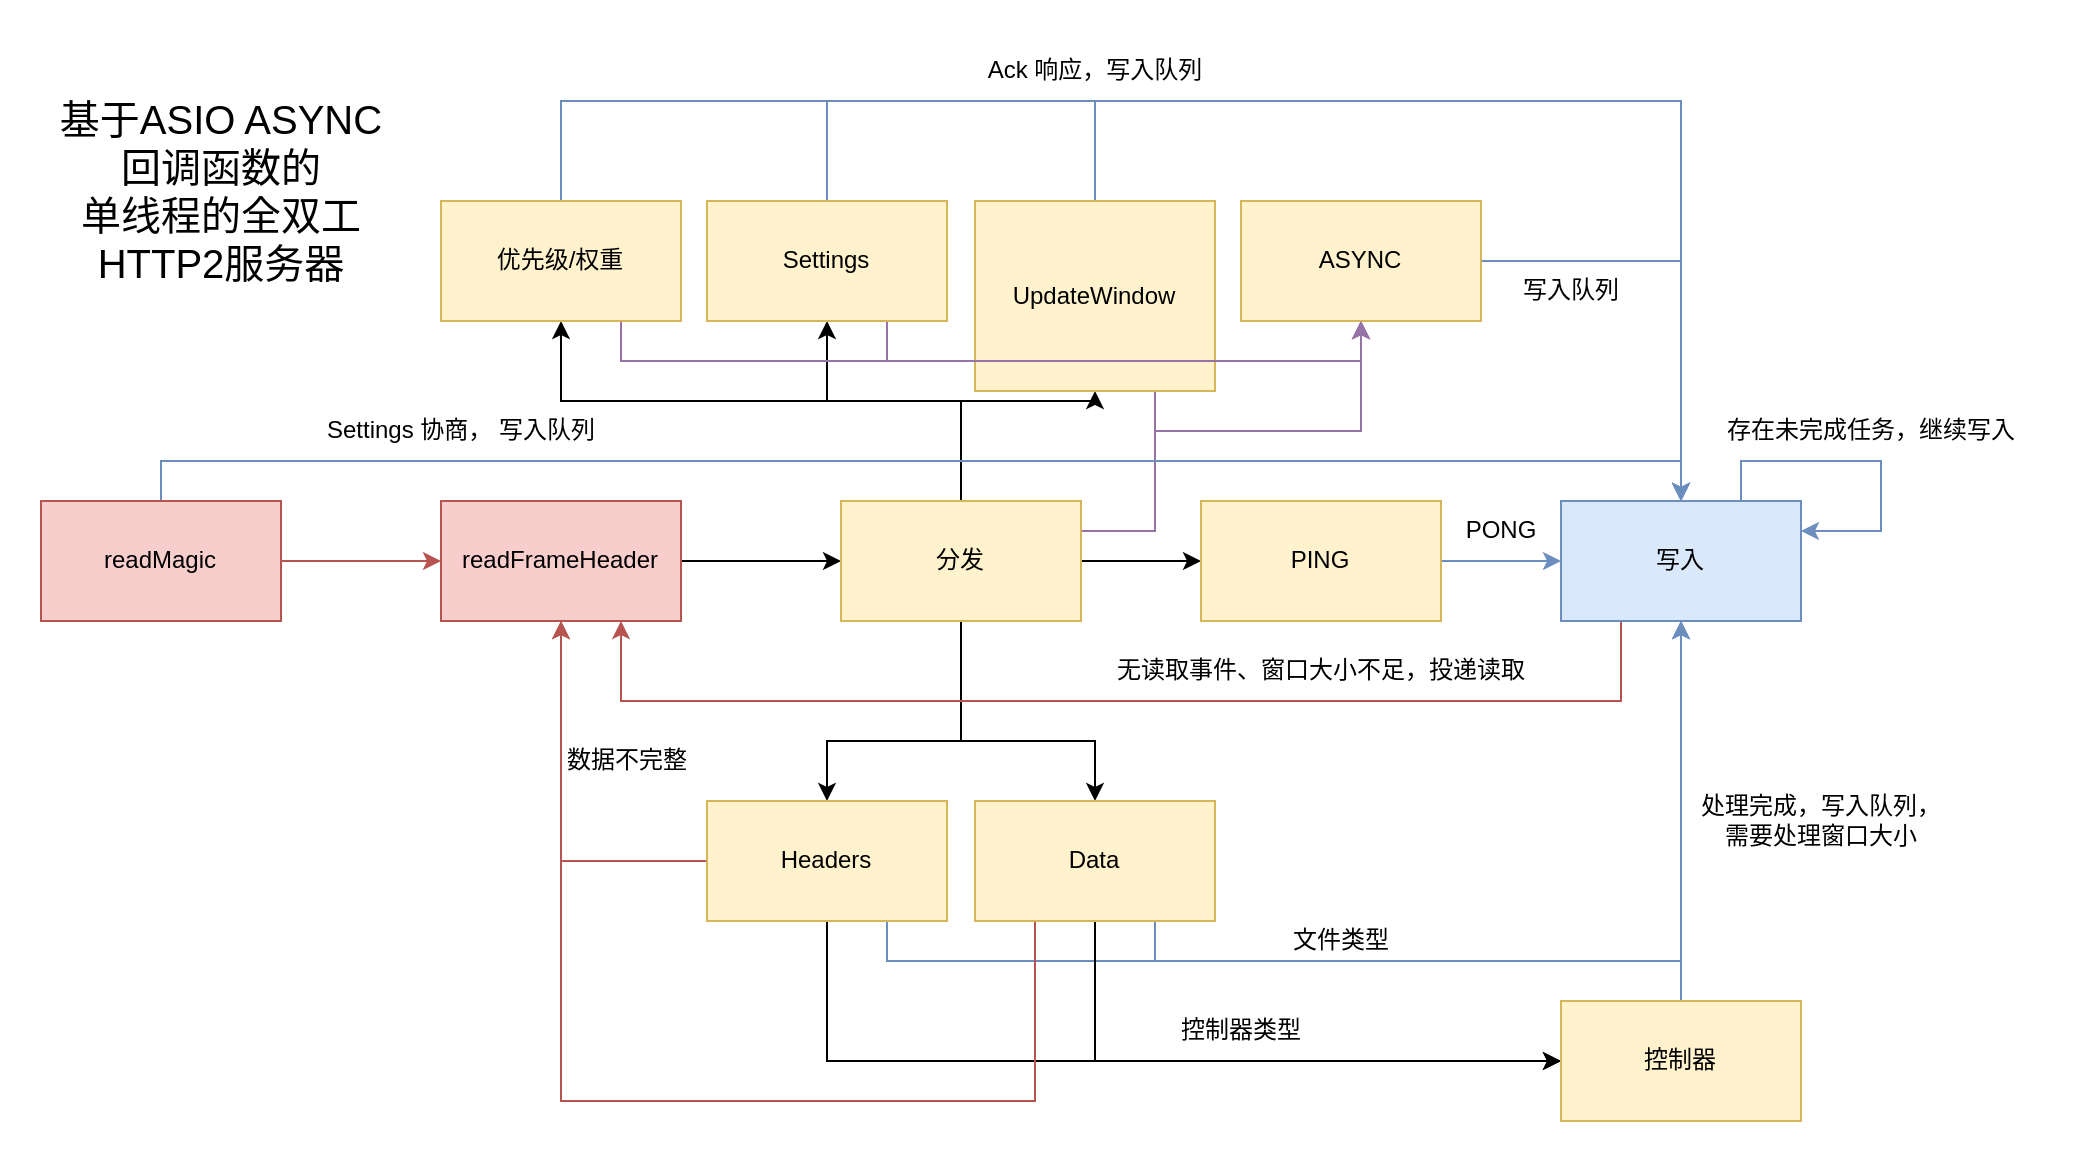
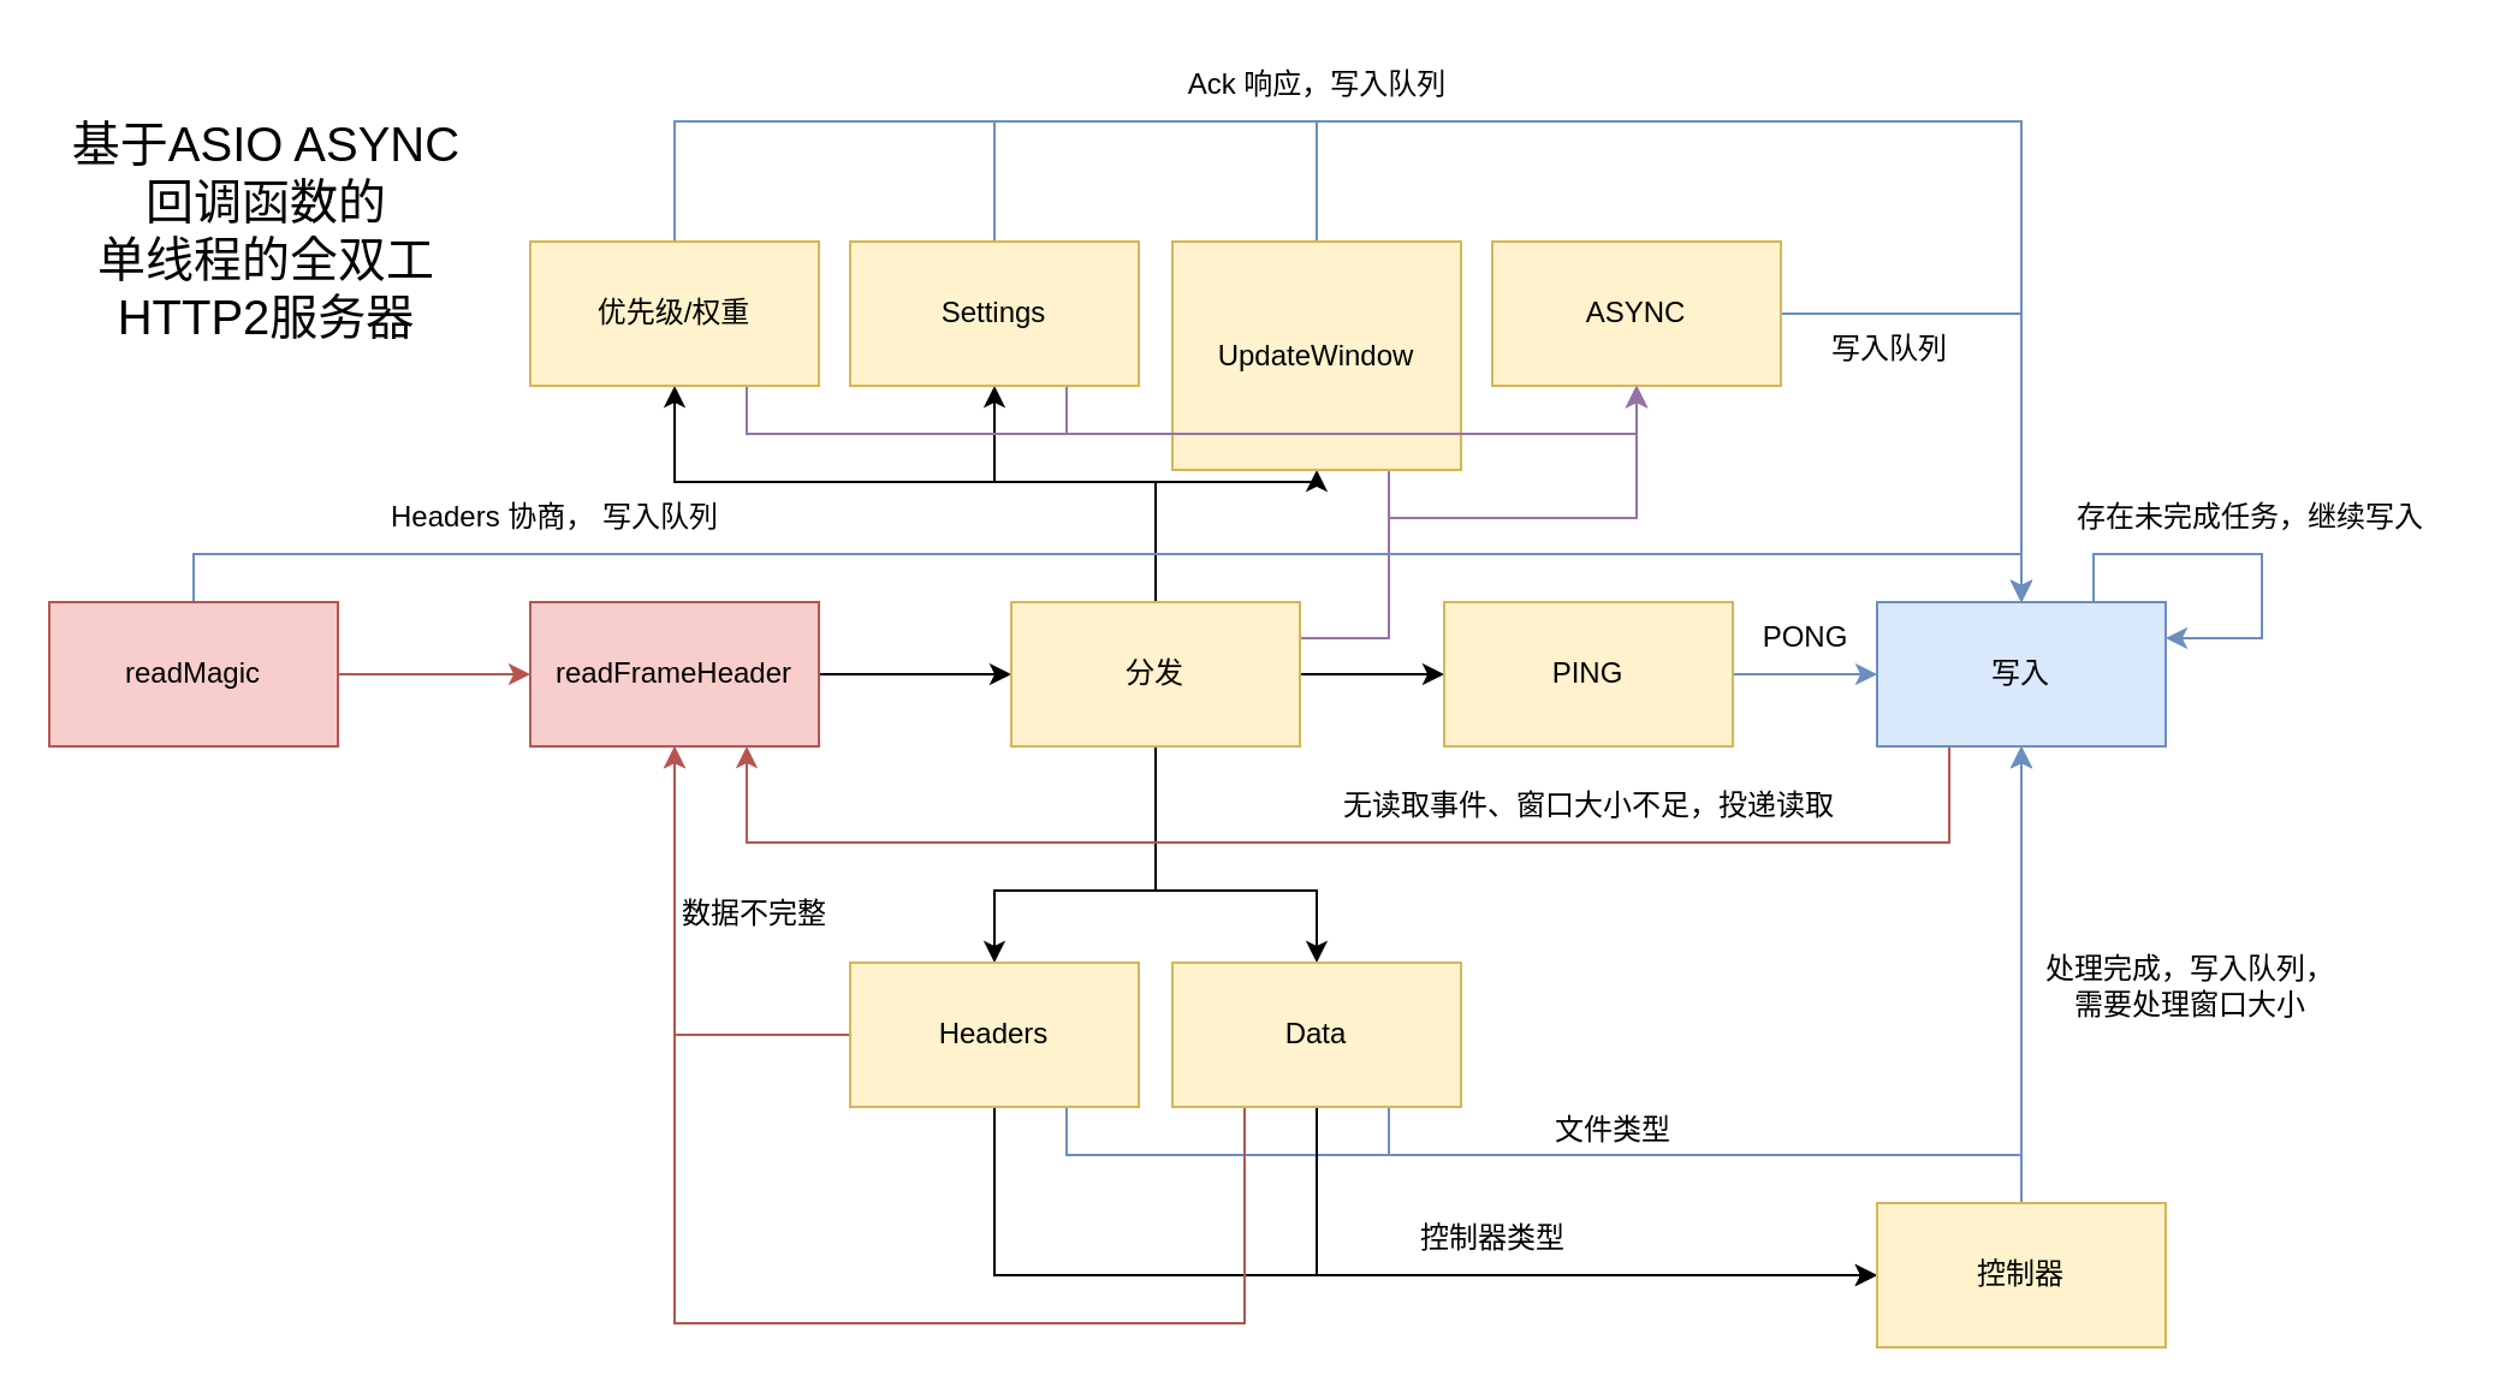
  <mxCell id="0" />
  <mxCell id="1" parent="0" />
  <mxCell id="2" style="edgeStyle=orthogonalEdgeStyle;rounded=0;orthogonalLoop=1;jettySize=auto;html=1;exitX=1;exitY=0.5;exitDx=0;exitDy=0;entryX=0;entryY=0.5;entryDx=0;entryDy=0;" parent="1" source="3" target="11" edge="1"><mxGeometry relative="1" as="geometry" /></mxCell>
  <mxCell id="3" value="readFrameHeader" style="rounded=0;whiteSpace=wrap;html=1;fillColor=#f8cecc;strokeColor=#b85450;" parent="1" vertex="1"><mxGeometry x="220" y="250" width="120" height="60" as="geometry" /></mxCell>
  <mxCell id="4" style="edgeStyle=orthogonalEdgeStyle;rounded=0;orthogonalLoop=1;jettySize=auto;html=1;exitX=0.5;exitY=0;exitDx=0;exitDy=0;entryX=0.5;entryY=1;entryDx=0;entryDy=0;" parent="1" source="11" target="14" edge="1"><mxGeometry relative="1" as="geometry"><Array as="points"><mxPoint x="480" y="200" /><mxPoint x="413" y="200" /></Array></mxGeometry></mxCell>
  <mxCell id="5" style="edgeStyle=orthogonalEdgeStyle;rounded=0;orthogonalLoop=1;jettySize=auto;html=1;exitX=0.5;exitY=0;exitDx=0;exitDy=0;entryX=0.5;entryY=1;entryDx=0;entryDy=0;" parent="1" source="11" target="17" edge="1"><mxGeometry relative="1" as="geometry"><Array as="points"><mxPoint x="480" y="200" /><mxPoint x="547" y="200" /></Array></mxGeometry></mxCell>
  <mxCell id="6" style="edgeStyle=orthogonalEdgeStyle;rounded=0;orthogonalLoop=1;jettySize=auto;html=1;exitX=0.5;exitY=1;exitDx=0;exitDy=0;entryX=0.5;entryY=0;entryDx=0;entryDy=0;" parent="1" source="11" target="24" edge="1"><mxGeometry relative="1" as="geometry"><Array as="points"><mxPoint x="480" y="370" /><mxPoint x="413" y="370" /></Array></mxGeometry></mxCell>
  <mxCell id="7" style="edgeStyle=orthogonalEdgeStyle;rounded=0;orthogonalLoop=1;jettySize=auto;html=1;exitX=0.5;exitY=1;exitDx=0;exitDy=0;entryX=0.5;entryY=0;entryDx=0;entryDy=0;" parent="1" source="11" target="28" edge="1"><mxGeometry relative="1" as="geometry"><Array as="points"><mxPoint x="480" y="370" /><mxPoint x="547" y="370" /></Array></mxGeometry></mxCell>
  <mxCell id="8" style="edgeStyle=orthogonalEdgeStyle;rounded=0;orthogonalLoop=1;jettySize=auto;html=1;exitX=1;exitY=0.25;exitDx=0;exitDy=0;entryX=0.5;entryY=1;entryDx=0;entryDy=0;fillColor=#e1d5e7;strokeColor=#9673a6;" parent="1" source="11" target="39" edge="1"><mxGeometry relative="1" as="geometry"><Array as="points"><mxPoint x="577" y="265" /><mxPoint x="577" y="180" /><mxPoint x="680" y="180" /></Array></mxGeometry></mxCell>
  <mxCell id="9" style="edgeStyle=orthogonalEdgeStyle;rounded=0;orthogonalLoop=1;jettySize=auto;html=1;exitX=0.5;exitY=0;exitDx=0;exitDy=0;entryX=0.5;entryY=1;entryDx=0;entryDy=0;" parent="1" source="11" target="43" edge="1"><mxGeometry relative="1" as="geometry"><Array as="points"><mxPoint x="480" y="200" /><mxPoint x="280" y="200" /></Array></mxGeometry></mxCell>
  <mxCell id="10" style="edgeStyle=orthogonalEdgeStyle;rounded=0;orthogonalLoop=1;jettySize=auto;html=1;exitX=1;exitY=0.5;exitDx=0;exitDy=0;entryX=0;entryY=0.5;entryDx=0;entryDy=0;" parent="1" source="11" target="47" edge="1"><mxGeometry relative="1" as="geometry" /></mxCell>
  <mxCell id="11" value="分发" style="rounded=0;whiteSpace=wrap;html=1;fillColor=#fff2cc;strokeColor=#d6b656;" parent="1" vertex="1"><mxGeometry x="420" y="250" width="120" height="60" as="geometry" /></mxCell>
  <mxCell id="12" style="edgeStyle=orthogonalEdgeStyle;rounded=0;orthogonalLoop=1;jettySize=auto;html=1;exitX=0.5;exitY=0;exitDx=0;exitDy=0;entryX=0.5;entryY=0;entryDx=0;entryDy=0;fillColor=#dae8fc;strokeColor=#6c8ebf;" parent="1" source="14" target="30" edge="1"><mxGeometry relative="1" as="geometry"><Array as="points"><mxPoint x="413" y="50" /><mxPoint x="840" y="50" /></Array></mxGeometry></mxCell>
  <mxCell id="13" style="edgeStyle=orthogonalEdgeStyle;rounded=0;orthogonalLoop=1;jettySize=auto;html=1;exitX=0.75;exitY=1;exitDx=0;exitDy=0;entryX=0.5;entryY=1;entryDx=0;entryDy=0;fillColor=#e1d5e7;strokeColor=#9673a6;" parent="1" source="14" target="39" edge="1"><mxGeometry relative="1" as="geometry" /></mxCell>
  <mxCell id="14" value="Settings" style="rounded=0;whiteSpace=wrap;html=1;fillColor=#fff2cc;strokeColor=#d6b656;" parent="1" vertex="1"><mxGeometry x="353" y="100" width="120" height="60" as="geometry" /></mxCell>
  <mxCell id="15" style="edgeStyle=orthogonalEdgeStyle;rounded=0;orthogonalLoop=1;jettySize=auto;html=1;exitX=0.5;exitY=0;exitDx=0;exitDy=0;entryX=0.5;entryY=0;entryDx=0;entryDy=0;fillColor=#dae8fc;strokeColor=#6c8ebf;" parent="1" source="17" target="30" edge="1"><mxGeometry relative="1" as="geometry"><Array as="points"><mxPoint x="547" y="50" /><mxPoint x="840" y="50" /></Array></mxGeometry></mxCell>
  <mxCell id="16" style="edgeStyle=orthogonalEdgeStyle;rounded=0;orthogonalLoop=1;jettySize=auto;html=1;exitX=0.75;exitY=1;exitDx=0;exitDy=0;entryX=0.5;entryY=1;entryDx=0;entryDy=0;fillColor=#e1d5e7;strokeColor=#9673a6;" parent="1" source="17" target="39" edge="1"><mxGeometry relative="1" as="geometry" /></mxCell>
  <mxCell id="17" value="UpdateWindow" style="rounded=0;whiteSpace=wrap;html=1;fillColor=#fff2cc;strokeColor=#d6b656;" parent="1" vertex="1"><mxGeometry x="487" y="100" width="120" height="95" as="geometry" /></mxCell>
  <mxCell id="18" style="edgeStyle=orthogonalEdgeStyle;rounded=0;orthogonalLoop=1;jettySize=auto;html=1;exitX=1;exitY=0.5;exitDx=0;exitDy=0;entryX=0;entryY=0.5;entryDx=0;entryDy=0;fillColor=#f8cecc;strokeColor=#b85450;" parent="1" source="20" target="3" edge="1"><mxGeometry relative="1" as="geometry" /></mxCell>
  <mxCell id="19" style="edgeStyle=orthogonalEdgeStyle;rounded=0;orthogonalLoop=1;jettySize=auto;html=1;exitX=0.5;exitY=0;exitDx=0;exitDy=0;entryX=0.5;entryY=0;entryDx=0;entryDy=0;fillColor=#dae8fc;strokeColor=#6c8ebf;" parent="1" source="20" target="30" edge="1"><mxGeometry relative="1" as="geometry"><mxPoint x="900" y="-212.286" as="targetPoint" /></mxGeometry></mxCell>
  <mxCell id="20" value="readMagic" style="rounded=0;whiteSpace=wrap;html=1;fillColor=#f8cecc;strokeColor=#b85450;" parent="1" vertex="1"><mxGeometry x="20" y="250" width="120" height="60" as="geometry" /></mxCell>
  <mxCell id="21" style="edgeStyle=orthogonalEdgeStyle;rounded=0;orthogonalLoop=1;jettySize=auto;html=1;exitX=0;exitY=0.5;exitDx=0;exitDy=0;entryX=0.5;entryY=1;entryDx=0;entryDy=0;fillColor=#f8cecc;strokeColor=#b85450;" parent="1" source="24" target="3" edge="1"><mxGeometry relative="1" as="geometry" /></mxCell>
  <mxCell id="22" style="edgeStyle=orthogonalEdgeStyle;rounded=0;orthogonalLoop=1;jettySize=auto;html=1;exitX=0.5;exitY=1;exitDx=0;exitDy=0;entryX=0;entryY=0.5;entryDx=0;entryDy=0;" parent="1" source="24" target="45" edge="1"><mxGeometry relative="1" as="geometry" /></mxCell>
  <mxCell id="23" style="edgeStyle=orthogonalEdgeStyle;rounded=0;orthogonalLoop=1;jettySize=auto;html=1;exitX=0.75;exitY=1;exitDx=0;exitDy=0;entryX=0.5;entryY=1;entryDx=0;entryDy=0;fillColor=#dae8fc;strokeColor=#6c8ebf;" parent="1" source="24" target="30" edge="1"><mxGeometry relative="1" as="geometry"><Array as="points"><mxPoint x="443" y="480" /><mxPoint x="840" y="480" /></Array></mxGeometry></mxCell>
  <mxCell id="24" value="Headers" style="rounded=0;whiteSpace=wrap;html=1;fillColor=#fff2cc;strokeColor=#d6b656;" parent="1" vertex="1"><mxGeometry x="353" y="400" width="120" height="60" as="geometry" /></mxCell>
  <mxCell id="25" style="edgeStyle=orthogonalEdgeStyle;rounded=0;orthogonalLoop=1;jettySize=auto;html=1;exitX=0.25;exitY=1;exitDx=0;exitDy=0;entryX=0.5;entryY=1;entryDx=0;entryDy=0;fillColor=#f8cecc;strokeColor=#b85450;" parent="1" source="28" target="3" edge="1"><mxGeometry relative="1" as="geometry"><Array as="points"><mxPoint x="517" y="550" /><mxPoint x="280" y="550" /></Array></mxGeometry></mxCell>
  <mxCell id="26" style="edgeStyle=orthogonalEdgeStyle;rounded=0;orthogonalLoop=1;jettySize=auto;html=1;exitX=0.5;exitY=1;exitDx=0;exitDy=0;entryX=0;entryY=0.5;entryDx=0;entryDy=0;" parent="1" source="28" target="45" edge="1"><mxGeometry relative="1" as="geometry" /></mxCell>
  <mxCell id="27" style="edgeStyle=orthogonalEdgeStyle;rounded=0;orthogonalLoop=1;jettySize=auto;html=1;exitX=0.75;exitY=1;exitDx=0;exitDy=0;entryX=0.5;entryY=1;entryDx=0;entryDy=0;fillColor=#dae8fc;strokeColor=#6c8ebf;" edge="1" parent="1" source="28" target="30"><mxGeometry relative="1" as="geometry" /></mxCell>
  <mxCell id="28" value="Data" style="rounded=0;whiteSpace=wrap;html=1;fillColor=#fff2cc;strokeColor=#d6b656;" parent="1" vertex="1"><mxGeometry x="487" y="400" width="120" height="60" as="geometry" /></mxCell>
  <mxCell id="29" style="edgeStyle=orthogonalEdgeStyle;rounded=0;orthogonalLoop=1;jettySize=auto;html=1;exitX=0.25;exitY=1;exitDx=0;exitDy=0;entryX=0.75;entryY=1;entryDx=0;entryDy=0;fillColor=#f8cecc;strokeColor=#b85450;" parent="1" source="30" target="3" edge="1"><mxGeometry relative="1" as="geometry"><Array as="points"><mxPoint x="810" y="350" /><mxPoint x="310" y="350" /></Array></mxGeometry></mxCell>
  <mxCell id="30" value="写入" style="rounded=0;whiteSpace=wrap;html=1;fillColor=#dae8fc;strokeColor=#6c8ebf;" parent="1" vertex="1"><mxGeometry x="780" y="250" width="120" height="60" as="geometry" /></mxCell>
  <mxCell id="31" value="数据不完整" style="text;html=1;align=center;verticalAlign=middle;resizable=0;points=[];autosize=1;strokeColor=none;fillColor=none;" parent="1" vertex="1"><mxGeometry x="273" y="365" width="80" height="30" as="geometry" /></mxCell>
  <mxCell id="32" value="处理完成，写入队列，&lt;div&gt;需要处理窗口大小&lt;/div&gt;" style="text;html=1;align=center;verticalAlign=middle;resizable=0;points=[];autosize=1;strokeColor=none;fillColor=none;" parent="1" vertex="1"><mxGeometry x="840" y="390" width="140" height="40" as="geometry" /></mxCell>
  <mxCell id="33" value="无读取事件、窗口大小不足，投递读取" style="text;html=1;align=center;verticalAlign=middle;resizable=0;points=[];autosize=1;strokeColor=none;fillColor=none;" parent="1" vertex="1"><mxGeometry x="545" y="320" width="230" height="30" as="geometry" /></mxCell>
  <mxCell id="34" value="Ack 响应，写入队列" style="text;html=1;align=center;verticalAlign=middle;resizable=0;points=[];autosize=1;strokeColor=none;fillColor=none;" parent="1" vertex="1"><mxGeometry x="482" y="20" width="130" height="30" as="geometry" /></mxCell>
  <mxCell id="35" style="edgeStyle=orthogonalEdgeStyle;rounded=0;orthogonalLoop=1;jettySize=auto;html=1;exitX=0.75;exitY=0;exitDx=0;exitDy=0;entryX=1;entryY=0.25;entryDx=0;entryDy=0;fillColor=#dae8fc;strokeColor=#6c8ebf;" parent="1" source="30" target="30" edge="1"><mxGeometry relative="1" as="geometry"><Array as="points"><mxPoint x="870" y="230" /><mxPoint x="940" y="230" /><mxPoint x="940" y="265" /></Array></mxGeometry></mxCell>
  <mxCell id="36" value="存在未完成任务，继续写入" style="text;html=1;align=center;verticalAlign=middle;resizable=0;points=[];autosize=1;strokeColor=none;fillColor=none;" parent="1" vertex="1"><mxGeometry x="850" y="200" width="170" height="30" as="geometry" /></mxCell>
- <mxCell id="37" value="Settings 协商， 写入队列" style="text;html=1;align=center;verticalAlign=middle;resizable=0;points=[];autosize=1;strokeColor=none;fillColor=none;" parent="1" vertex="1"><mxGeometry x="150" y="200" width="160" height="30" as="geometry" /></mxCell>
+ <mxCell id="37" value="Headers 协商， 写入队列" style="text;html=1;align=center;verticalAlign=middle;resizable=0;points=[];autosize=1;strokeColor=none;fillColor=none;" parent="1" vertex="1"><mxGeometry x="150" y="200" width="160" height="30" as="geometry" /></mxCell>
  <mxCell id="38" style="edgeStyle=orthogonalEdgeStyle;rounded=0;orthogonalLoop=1;jettySize=auto;html=1;exitX=1;exitY=0.5;exitDx=0;exitDy=0;entryX=0.5;entryY=0;entryDx=0;entryDy=0;fillColor=#dae8fc;strokeColor=#6c8ebf;" parent="1" source="39" target="30" edge="1"><mxGeometry relative="1" as="geometry" /></mxCell>
  <mxCell id="39" value="ASYNC" style="rounded=0;whiteSpace=wrap;html=1;fillColor=#fff2cc;strokeColor=#d6b656;" parent="1" vertex="1"><mxGeometry x="620" y="100" width="120" height="60" as="geometry" /></mxCell>
  <mxCell id="40" value="写入队列" style="text;html=1;align=center;verticalAlign=middle;resizable=0;points=[];autosize=1;strokeColor=none;fillColor=none;" parent="1" vertex="1"><mxGeometry x="750" y="130" width="70" height="30" as="geometry" /></mxCell>
  <mxCell id="41" style="edgeStyle=orthogonalEdgeStyle;rounded=0;orthogonalLoop=1;jettySize=auto;html=1;exitX=0.5;exitY=0;exitDx=0;exitDy=0;entryX=0.5;entryY=0;entryDx=0;entryDy=0;fillColor=#dae8fc;strokeColor=#6c8ebf;" parent="1" source="43" target="30" edge="1"><mxGeometry relative="1" as="geometry"><Array as="points"><mxPoint x="280" y="50" /><mxPoint x="840" y="50" /></Array></mxGeometry></mxCell>
  <mxCell id="42" style="edgeStyle=orthogonalEdgeStyle;rounded=0;orthogonalLoop=1;jettySize=auto;html=1;exitX=0.75;exitY=1;exitDx=0;exitDy=0;entryX=0.5;entryY=1;entryDx=0;entryDy=0;fillColor=#e1d5e7;strokeColor=#9673a6;" parent="1" source="43" target="39" edge="1"><mxGeometry relative="1" as="geometry" /></mxCell>
  <mxCell id="43" value="优先级/权重" style="rounded=0;whiteSpace=wrap;html=1;fillColor=#fff2cc;strokeColor=#d6b656;" parent="1" vertex="1"><mxGeometry x="220" y="100" width="120" height="60" as="geometry" /></mxCell>
  <mxCell id="44" style="edgeStyle=orthogonalEdgeStyle;rounded=0;orthogonalLoop=1;jettySize=auto;html=1;exitX=0.5;exitY=0;exitDx=0;exitDy=0;entryX=0.5;entryY=1;entryDx=0;entryDy=0;fillColor=#dae8fc;strokeColor=#6c8ebf;" parent="1" source="45" target="30" edge="1"><mxGeometry relative="1" as="geometry" /></mxCell>
  <mxCell id="45" value="控制器" style="rounded=0;whiteSpace=wrap;html=1;fillColor=#fff2cc;strokeColor=#d6b656;" parent="1" vertex="1"><mxGeometry x="780" y="500" width="120" height="60" as="geometry" /></mxCell>
  <mxCell id="46" style="edgeStyle=orthogonalEdgeStyle;rounded=0;orthogonalLoop=1;jettySize=auto;html=1;exitX=1;exitY=0.5;exitDx=0;exitDy=0;entryX=0;entryY=0.5;entryDx=0;entryDy=0;fillColor=#dae8fc;strokeColor=#6c8ebf;" parent="1" source="47" target="30" edge="1"><mxGeometry relative="1" as="geometry" /></mxCell>
  <mxCell id="47" value="PING" style="rounded=0;whiteSpace=wrap;html=1;fillColor=#fff2cc;strokeColor=#d6b656;" parent="1" vertex="1"><mxGeometry x="600" y="250" width="120" height="60" as="geometry" /></mxCell>
  <mxCell id="48" value="PONG" style="text;html=1;align=center;verticalAlign=middle;resizable=0;points=[];autosize=1;strokeColor=none;fillColor=none;" parent="1" vertex="1"><mxGeometry x="720" y="250" width="60" height="30" as="geometry" /></mxCell>
  <mxCell id="49" value="控制器类型" style="text;html=1;align=center;verticalAlign=middle;resizable=0;points=[];autosize=1;strokeColor=none;fillColor=none;" parent="1" vertex="1"><mxGeometry x="580" y="500" width="80" height="30" as="geometry" /></mxCell>
  <mxCell id="50" value="文件类型" style="text;html=1;align=center;verticalAlign=middle;resizable=0;points=[];autosize=1;strokeColor=none;fillColor=none;" parent="1" vertex="1"><mxGeometry x="635" y="455" width="70" height="30" as="geometry" /></mxCell>
  <mxCell id="51" value="基于ASIO ASYNC&lt;div&gt;回调函数的&lt;div style=&quot;font-size: 20px;&quot;&gt;单线程的全双工&lt;/div&gt;&lt;div style=&quot;font-size: 20px;&quot;&gt;HTTP2服务器&lt;/div&gt;&lt;/div&gt;" style="text;html=1;align=center;verticalAlign=middle;resizable=0;points=[];autosize=1;strokeColor=none;fillColor=none;fontSize=20;" parent="1" vertex="1"><mxGeometry x="20" y="40" width="180" height="110" as="geometry" /></mxCell>
